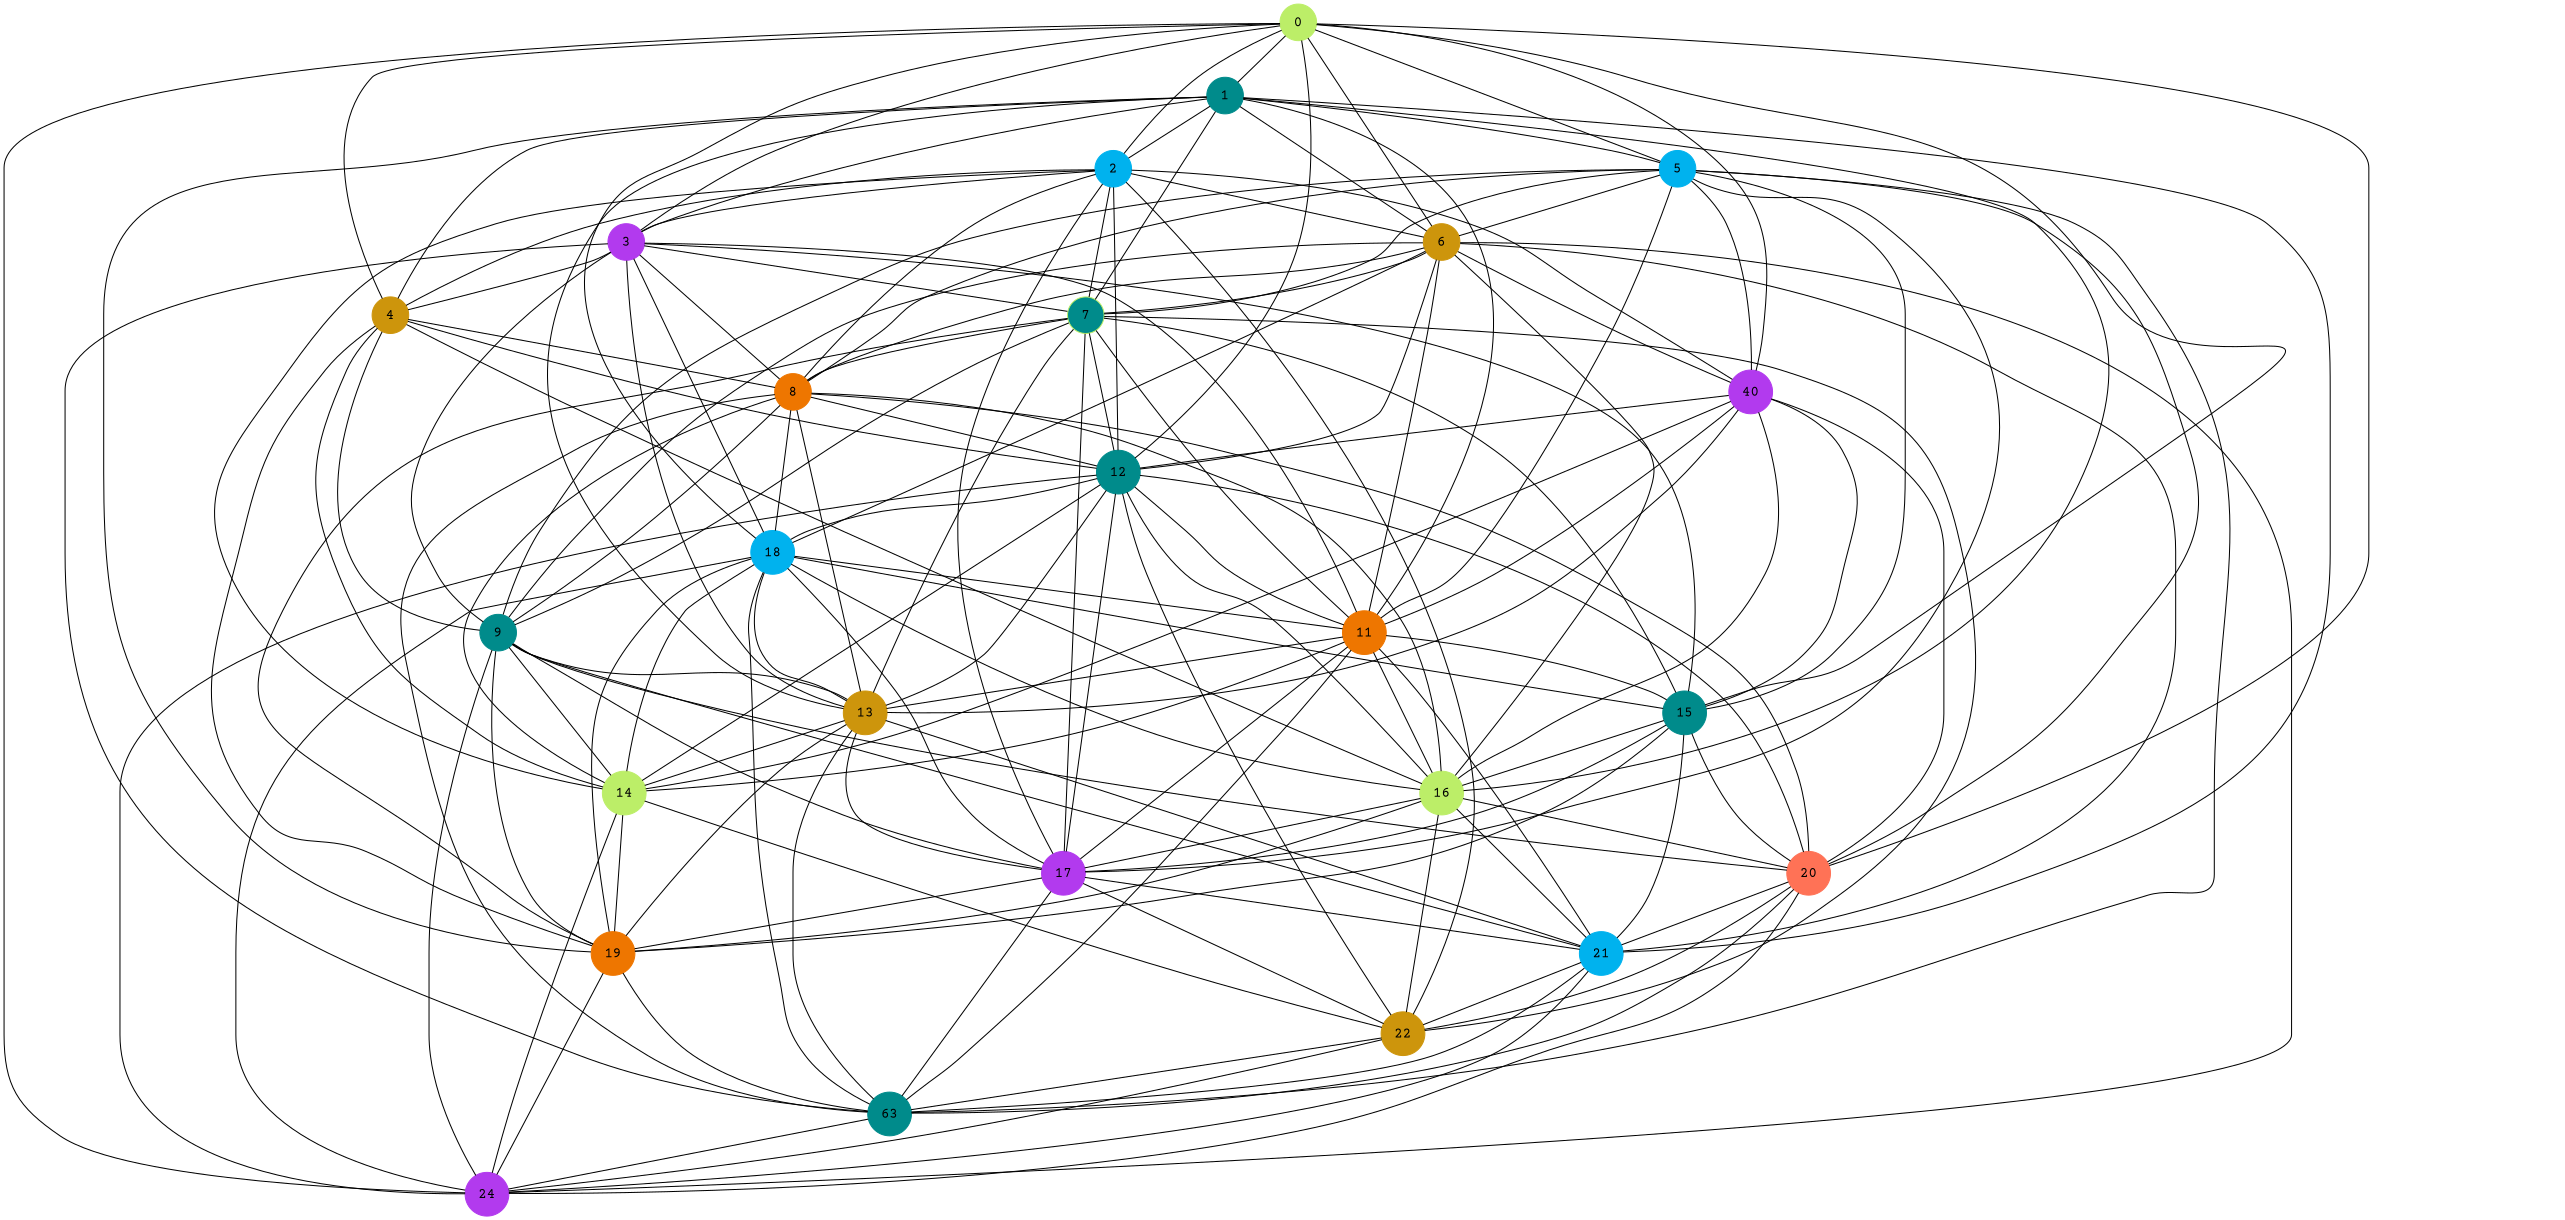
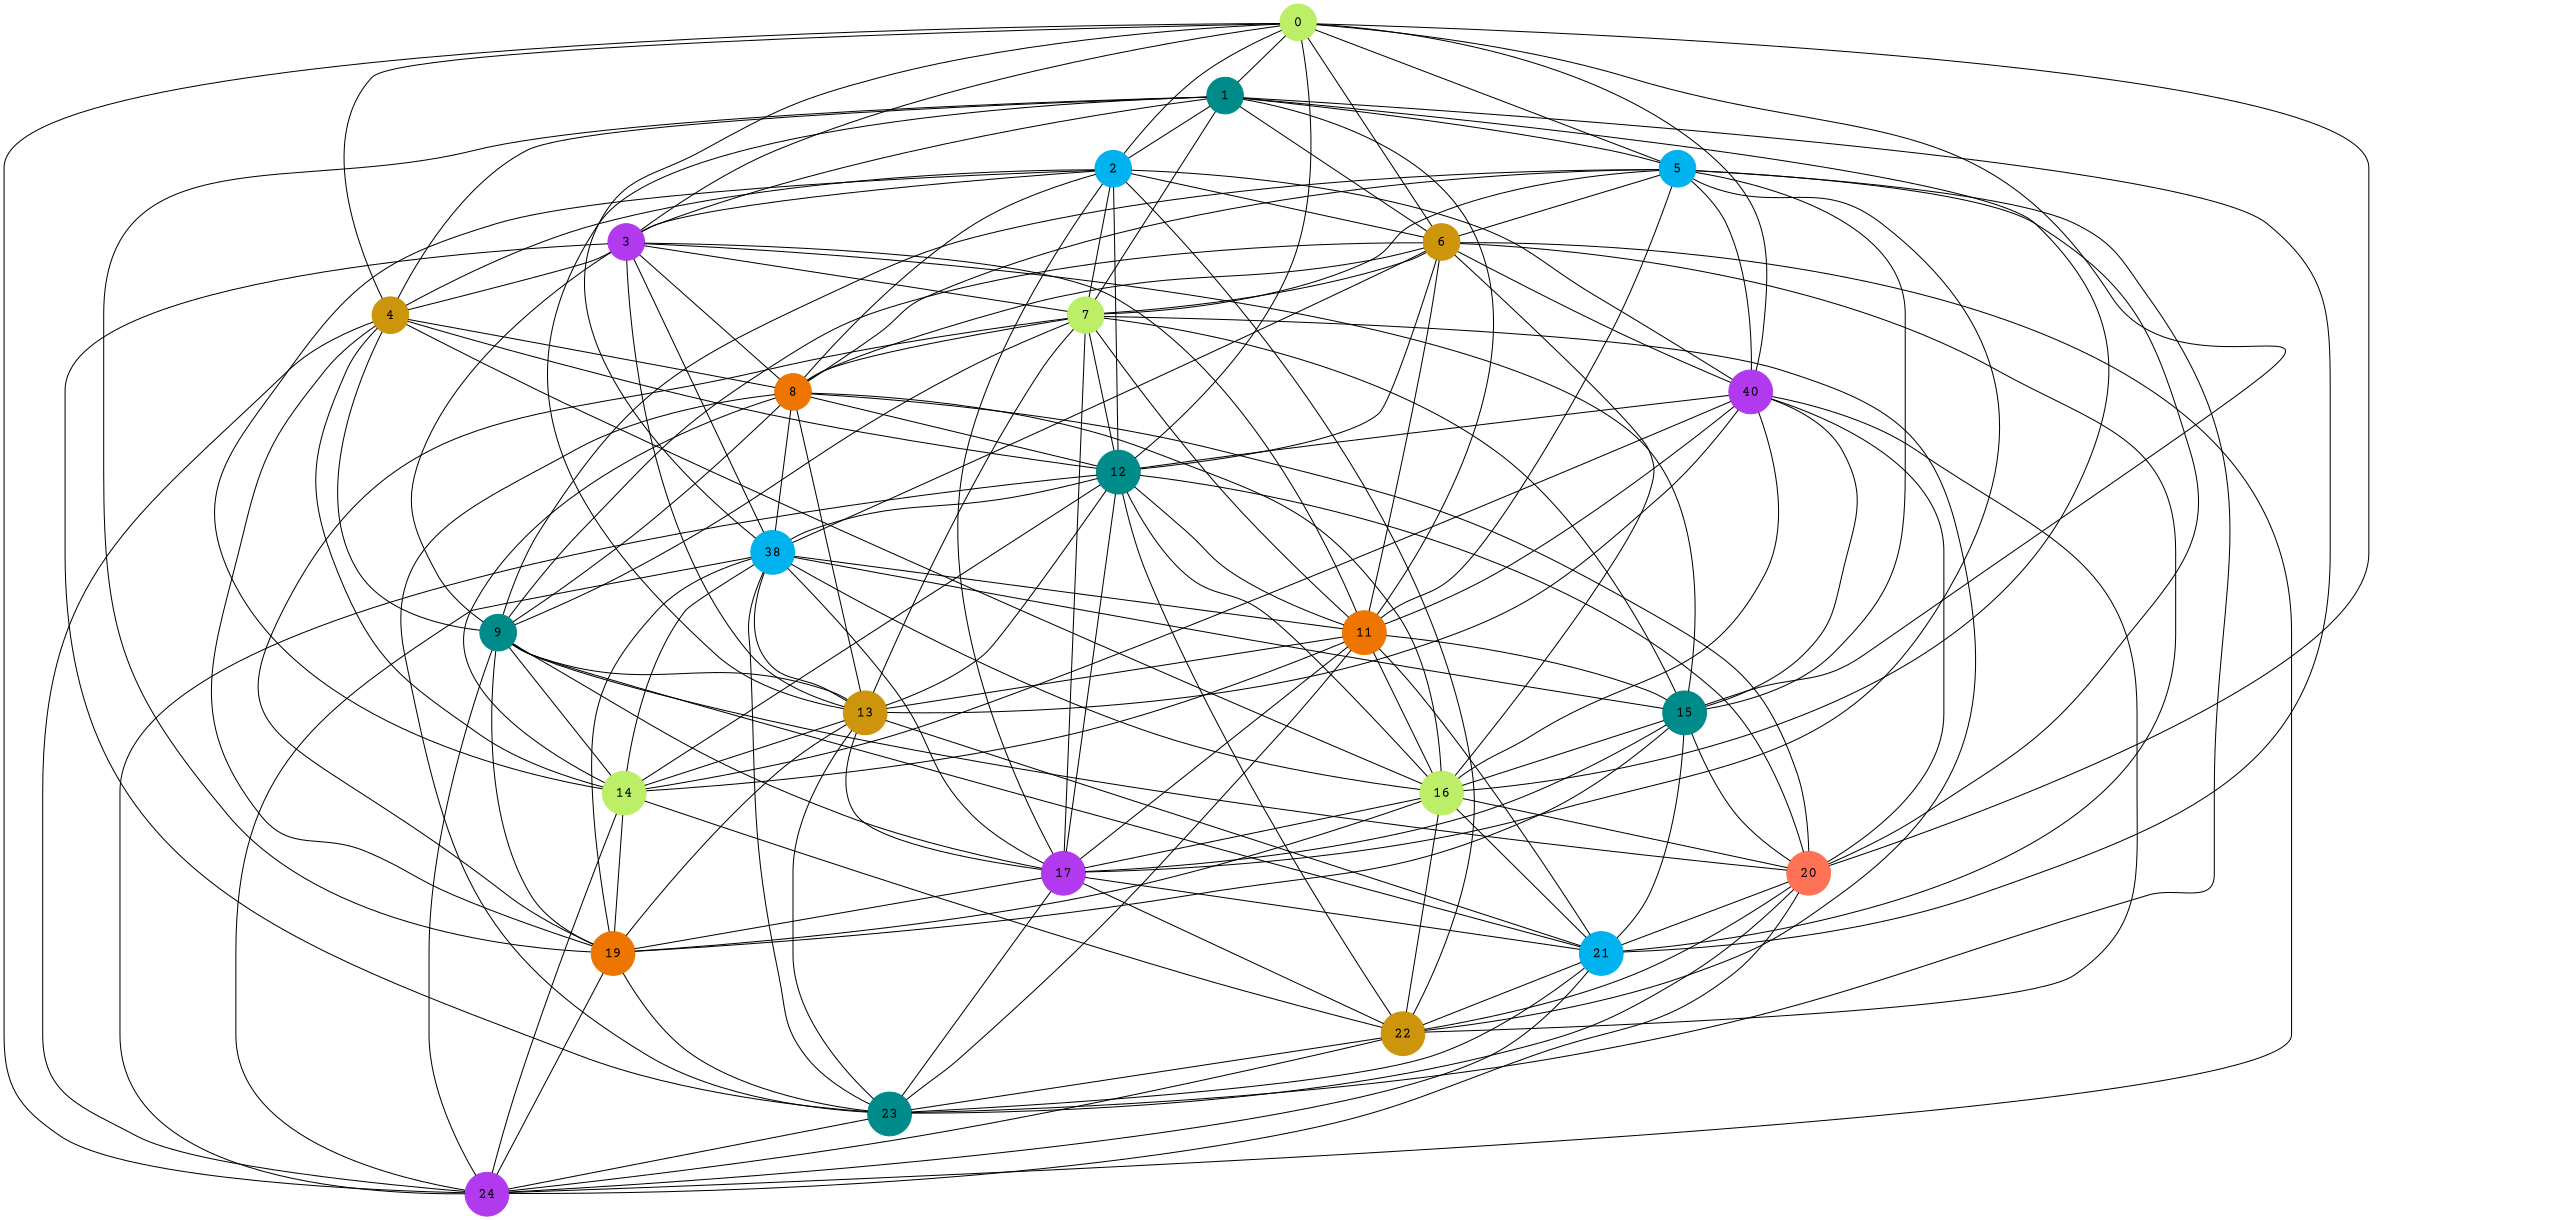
  graph {
    fontname="Courier Prime"
    node [color=cyan4 fontname="Courier Prime" shape=circle style=filled]
    edge [fontname="Courier Prime"]
    0 [color=darkolivegreen2]
    6 [color=darkgoldenrod3]
    12
-   18 [color=deepskyblue2]
+   18 [color=deepskyblue2 label=38]
    24 [color=darkorchid2]
    1
    2 [color=deepskyblue2]
    3 [color=darkorchid2]
    4 [color=darkgoldenrod3]
    5 [color=deepskyblue2]
    n11 [color=darkorchid2 label=40]
    15
    20 [color=coral1]
-   7 [color=darkolivegreen2 fillcolor=cyan4]
+   7 [color=darkolivegreen2]
    11 [color=darkorange2]
    16 [color=darkolivegreen2]
    21 [color=deepskyblue2]
    8 [color=darkorange2]
    9
    13 [color=darkgoldenrod3]
    14 [color=darkolivegreen2]
    17 [color=darkorchid2]
    22 [color=darkgoldenrod3]
    19 [color=darkorange2]
-   23 [label=63]
+   23
    0 -- 6
    0 -- 12
    0 -- 18
    0 -- 24
    0 -- 1
    0 -- 2
    0 -- 3
    0 -- 4
    0 -- 5
    0 -- n11
    0 -- 15
    0 -- 20
    6 -- 12
    6 -- 18
    6 -- 24
    6 -- n11
    6 -- 7
    6 -- 11
    6 -- 16
    6 -- 21
    6 -- 8
    6 -- 9
    12 -- 18
    12 -- 24
    12 -- 20
    12 -- 16
    12 -- 13
    12 -- 14
    12 -- 17
    12 -- 22
    18 -- 24
    18 -- 11
    18 -- 19
    18 -- 23
    1 -- 6
    1 -- 2
    1 -- 3
    1 -- 4
    1 -- 5
    1 -- 7
    1 -- 11
    1 -- 16
    1 -- 21
    1 -- 13
    1 -- 19
    2 -- 6
    2 -- 12
    2 -- 3
    2 -- 4
    2 -- n11
    2 -- 7
    2 -- 8
    2 -- 14
    2 -- 17
    2 -- 22
    3 -- 18
    3 -- 4
    3 -- 15
    3 -- 7
    3 -- 11
    3 -- 8
    3 -- 9
    3 -- 13
    3 -- 23
    4 -- 12
+   4 -- 24
    4 -- 16
    4 -- 8
    4 -- 9
    4 -- 14
    4 -- 19
    5 -- 6
    5 -- n11
    5 -- 15
    5 -- 20
    5 -- 7
    5 -- 11
    5 -- 8
    5 -- 9
    5 -- 17
    5 -- 23
    n11 -- 12
    n11 -- 15
    n11 -- 20
    n11 -- 11
    n11 -- 16
    n11 -- 13
    n11 -- 14
+   n11 -- 22
    15 -- 18
    15 -- 20
    15 -- 16
    15 -- 21
    15 -- 17
    15 -- 19
    20 -- 24
    20 -- 21
    20 -- 22
    20 -- 23
    7 -- 12
    7 -- 15
    7 -- 11
    7 -- 8
    7 -- 9
    7 -- 13
    7 -- 17
    7 -- 22
    7 -- 19
    11 -- 12
    11 -- 15
    11 -- 16
    11 -- 21
    11 -- 13
    11 -- 14
    11 -- 17
    11 -- 23
    16 -- 18
    16 -- 20
    16 -- 21
    16 -- 17
    16 -- 22
    16 -- 19
    21 -- 24
    21 -- 22
    21 -- 23
    8 -- 12
    8 -- 18
    8 -- 20
    8 -- 16
    8 -- 9
    8 -- 13
    8 -- 14
    8 -- 23
    9 -- 24
    9 -- 20
    9 -- 21
    9 -- 13
    9 -- 14
    9 -- 17
    9 -- 19
    13 -- 18
    13 -- 21
    13 -- 14
    13 -- 17
    13 -- 19
    13 -- 23
    14 -- 18
    14 -- 24
    14 -- 22
    14 -- 19
    17 -- 18
    17 -- 21
    17 -- 22
    17 -- 19
    17 -- 23
    22 -- 24
    22 -- 23
    19 -- 24
    19 -- 23
    23 -- 24
  }
